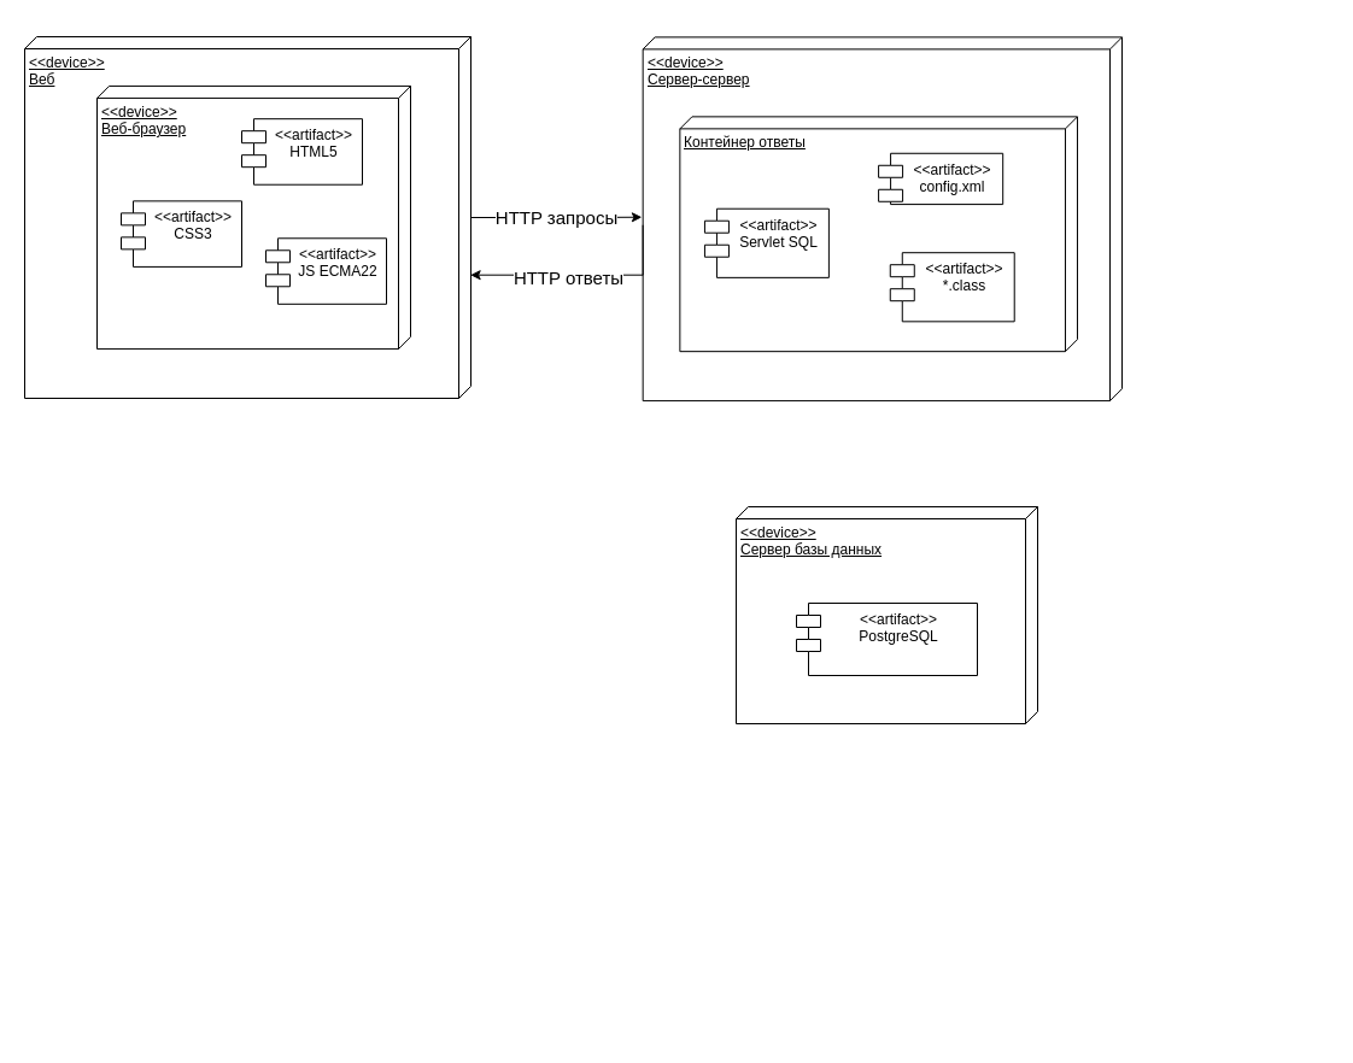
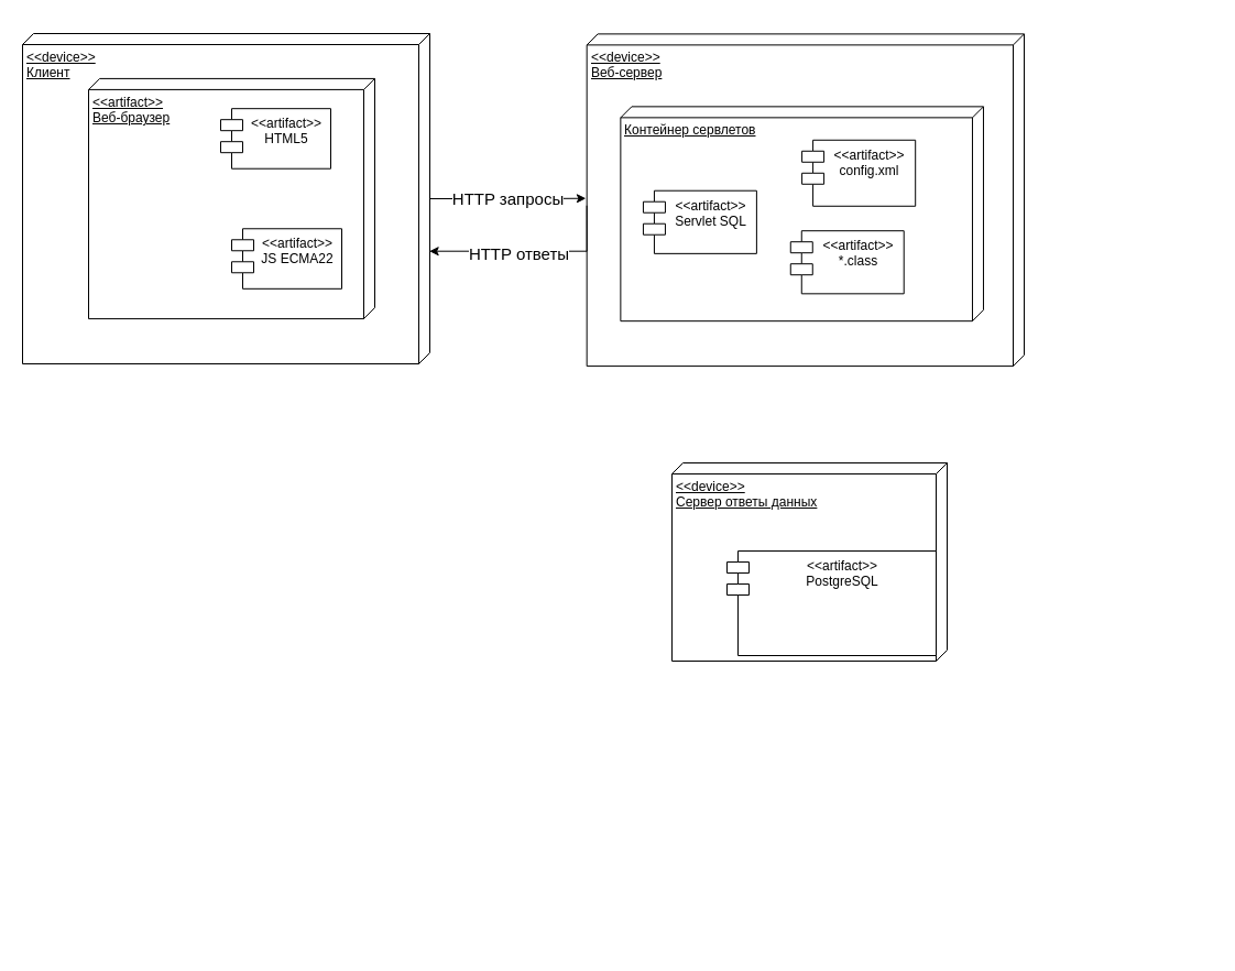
  <mxCell id="0" />
  <mxCell id="1" parent="0" />
  <mxCell id="2" value="" style="group" vertex="1" connectable="0" parent="1"><mxGeometry x="50" y="30" width="370" height="300" as="geometry" /></mxCell>
  <mxCell id="3" value="" style="group" vertex="1" connectable="0" parent="2"><mxGeometry x="-30" width="370" height="300" as="geometry" /></mxCell>
- <mxCell id="4" value="&lt;div&gt;&amp;lt;&amp;lt;device&amp;gt;&amp;gt;&lt;/div&gt;Веб" style="verticalAlign=top;align=left;spacingTop=8;spacingLeft=2;spacingRight=12;shape=cube;size=10;direction=south;fontStyle=4;html=1;whiteSpace=wrap;" vertex="1" parent="3"><mxGeometry width="370" height="300" as="geometry" /></mxCell>
+ <mxCell id="4" value="&lt;div&gt;&amp;lt;&amp;lt;device&amp;gt;&amp;gt;&lt;/div&gt;Клиент" style="verticalAlign=top;align=left;spacingTop=8;spacingLeft=2;spacingRight=12;shape=cube;size=10;direction=south;fontStyle=4;html=1;whiteSpace=wrap;" vertex="1" parent="3"><mxGeometry width="370" height="300" as="geometry" /></mxCell>
  <mxCell id="5" value="" style="group" vertex="1" connectable="0" parent="3"><mxGeometry x="60" y="40.909" width="260" height="218.182" as="geometry" /></mxCell>
- <mxCell id="6" value="&amp;lt;&amp;lt;device&amp;gt;&amp;gt;&lt;div&gt;Веб-браузер&lt;/div&gt;" style="verticalAlign=top;align=left;spacingTop=8;spacingLeft=2;spacingRight=12;shape=cube;size=10;direction=south;fontStyle=4;html=1;whiteSpace=wrap;" vertex="1" parent="5"><mxGeometry width="260" height="218.182" as="geometry" /></mxCell>
- <mxCell id="7" value="&amp;lt;&amp;lt;artifact&amp;gt;&amp;gt;&lt;div&gt;JS ECMA22&lt;/div&gt;" style="shape=module;align=left;spacingLeft=20;align=center;verticalAlign=top;whiteSpace=wrap;html=1;" vertex="1" parent="5"><mxGeometry x="140" y="126.364" width="100" height="54.545" as="geometry" /></mxCell>
+ <mxCell id="6" value="&amp;lt;&amp;lt;artifact&amp;gt;&amp;gt;&lt;div&gt;Веб-браузер&lt;/div&gt;" style="verticalAlign=top;align=left;spacingTop=8;spacingLeft=2;spacingRight=12;shape=cube;size=10;direction=south;fontStyle=4;html=1;whiteSpace=wrap;" vertex="1" parent="5"><mxGeometry width="260" height="218.182" as="geometry" /></mxCell>
+ <mxCell id="7" value="&amp;lt;&amp;lt;artifact&amp;gt;&amp;gt;&lt;div&gt;JS ECMA22&lt;/div&gt;" style="shape=module;align=left;spacingLeft=20;align=center;verticalAlign=top;whiteSpace=wrap;html=1;" vertex="1" parent="5"><mxGeometry x="130" y="136.364" width="100" height="54.545" as="geometry" /></mxCell>
  <mxCell id="8" value="&amp;lt;&amp;lt;artifact&amp;gt;&amp;gt;&lt;div&gt;HTML5&lt;/div&gt;" style="shape=module;align=left;spacingLeft=20;align=center;verticalAlign=top;whiteSpace=wrap;html=1;" vertex="1" parent="5"><mxGeometry x="120" y="27.273" width="100" height="54.545" as="geometry" /></mxCell>
- <mxCell id="9" value="&amp;lt;&amp;lt;artifact&amp;gt;&amp;gt;&lt;div&gt;CSS3&lt;/div&gt;" style="shape=module;align=left;spacingLeft=20;align=center;verticalAlign=top;whiteSpace=wrap;html=1;" vertex="1" parent="5"><mxGeometry x="20" y="95.455" width="100" height="54.545" as="geometry" /></mxCell>
  <mxCell id="10" value="" style="group" vertex="1" connectable="0" parent="1"><mxGeometry x="440" y="20" width="490" height="360" as="geometry" /></mxCell>
  <mxCell id="11" value="" style="group" vertex="1" connectable="0" parent="10"><mxGeometry x="-8.853" width="498.853" height="360.0" as="geometry" /></mxCell>
  <mxCell id="12" value="" style="group" vertex="1" connectable="0" parent="11"><mxGeometry x="-9.031" y="17.143" width="507.884" height="342.857" as="geometry" /></mxCell>
  <mxCell id="13" value="" style="group" vertex="1" connectable="0" parent="12"><mxGeometry x="110.539" y="-6.753" width="397.345" height="301.714" as="geometry" /></mxCell>
- <mxCell id="14" value="&lt;div&gt;&amp;lt;&amp;lt;device&amp;gt;&amp;gt;&lt;/div&gt;&lt;div&gt;Сервер-сервер&lt;/div&gt;" style="verticalAlign=top;align=left;spacingTop=8;spacingLeft=2;spacingRight=12;shape=cube;size=10;direction=south;fontStyle=4;html=1;whiteSpace=wrap;" vertex="1" parent="13"><mxGeometry width="397.345" height="301.714" as="geometry" /></mxCell>
+ <mxCell id="14" value="&lt;div&gt;&amp;lt;&amp;lt;device&amp;gt;&amp;gt;&lt;/div&gt;&lt;div&gt;Веб-сервер&lt;/div&gt;" style="verticalAlign=top;align=left;spacingTop=8;spacingLeft=2;spacingRight=12;shape=cube;size=10;direction=south;fontStyle=4;html=1;whiteSpace=wrap;" vertex="1" parent="13"><mxGeometry width="397.345" height="301.714" as="geometry" /></mxCell>
  <mxCell id="15" value="" style="group" vertex="1" connectable="0" parent="13"><mxGeometry x="30.709" y="65.974" width="329.608" height="194.805" as="geometry" /></mxCell>
- <mxCell id="16" value="&lt;div&gt;Контейнер ответы&lt;/div&gt;" style="verticalAlign=top;align=left;spacingTop=8;spacingLeft=2;spacingRight=12;shape=cube;size=10;direction=south;fontStyle=4;html=1;whiteSpace=wrap;" vertex="1" parent="15"><mxGeometry width="329.608" height="194.805" as="geometry" /></mxCell>
+ <mxCell id="16" value="&lt;div&gt;Контейнер сервлетов&lt;/div&gt;" style="verticalAlign=top;align=left;spacingTop=8;spacingLeft=2;spacingRight=12;shape=cube;size=10;direction=south;fontStyle=4;html=1;whiteSpace=wrap;" vertex="1" parent="15"><mxGeometry width="329.608" height="194.805" as="geometry" /></mxCell>
  <mxCell id="17" value="&amp;lt;&amp;lt;artifact&amp;gt;&amp;gt;&lt;div&gt;Servlet SQL&lt;/div&gt;" style="shape=module;align=left;spacingLeft=20;align=center;verticalAlign=top;whiteSpace=wrap;html=1;" vertex="1" parent="15"><mxGeometry x="20.587" y="76.364" width="102.948" height="57.143" as="geometry" /></mxCell>
- <mxCell id="18" value="&amp;lt;&amp;lt;artifact&amp;gt;&amp;gt;&lt;div&gt;config.xml&lt;/div&gt;" style="shape=module;align=left;spacingLeft=20;align=center;verticalAlign=top;whiteSpace=wrap;html=1;" vertex="1" parent="15"><mxGeometry x="164.716" y="30.41" width="103.123" height="42.317" as="geometry" /></mxCell>
- <mxCell id="19" value="&amp;lt;&amp;lt;artifact&amp;gt;&amp;gt;&lt;div&gt;*.class&lt;/div&gt;" style="shape=module;align=left;spacingLeft=20;align=center;verticalAlign=top;whiteSpace=wrap;html=1;" vertex="1" parent="15"><mxGeometry x="174.419" y="112.827" width="102.948" height="57.143" as="geometry" /></mxCell>
+ <mxCell id="18" value="&amp;lt;&amp;lt;artifact&amp;gt;&amp;gt;&lt;div&gt;config.xml&lt;/div&gt;" style="shape=module;align=left;spacingLeft=20;align=center;verticalAlign=top;whiteSpace=wrap;html=1;" vertex="1" parent="15"><mxGeometry x="164.716" y="30.41" width="103.123" height="60" as="geometry" /></mxCell>
+ <mxCell id="19" value="&amp;lt;&amp;lt;artifact&amp;gt;&amp;gt;&lt;div&gt;*.class&lt;/div&gt;" style="shape=module;align=left;spacingLeft=20;align=center;verticalAlign=top;whiteSpace=wrap;html=1;" vertex="1" parent="15"><mxGeometry x="154.419" y="112.827" width="102.948" height="57.143" as="geometry" /></mxCell>
  <mxCell id="20" value="" style="group" vertex="1" connectable="0" parent="1"><mxGeometry x="620" y="430" width="480" height="430" as="geometry" /></mxCell>
  <mxCell id="21" value="" style="group" vertex="1" connectable="0" parent="20"><mxGeometry width="250" height="180" as="geometry" /></mxCell>
  <mxCell id="22" value="" style="group" vertex="1" connectable="0" parent="21"><mxGeometry x="-10" y="-10" width="250" height="180" as="geometry" /></mxCell>
- <mxCell id="23" value="&lt;div&gt;&amp;lt;&amp;lt;device&amp;gt;&amp;gt;&lt;/div&gt;Сервер базы данных" style="verticalAlign=top;align=left;spacingTop=8;spacingLeft=2;spacingRight=12;shape=cube;size=10;direction=south;fontStyle=4;html=1;whiteSpace=wrap;" vertex="1" parent="22"><mxGeometry width="250" height="180" as="geometry" /></mxCell>
- <mxCell id="24" value="&amp;lt;&amp;lt;artifact&amp;gt;&amp;gt;&lt;div&gt;PostgreSQL&lt;/div&gt;" style="shape=module;align=left;spacingLeft=20;align=center;verticalAlign=top;whiteSpace=wrap;html=1;" vertex="1" parent="22"><mxGeometry x="50" y="80" width="150" height="60" as="geometry" /></mxCell>
+ <mxCell id="23" value="&lt;div&gt;&amp;lt;&amp;lt;device&amp;gt;&amp;gt;&lt;/div&gt;Сервер ответы данных" style="verticalAlign=top;align=left;spacingTop=8;spacingLeft=2;spacingRight=12;shape=cube;size=10;direction=south;fontStyle=4;html=1;whiteSpace=wrap;" vertex="1" parent="22"><mxGeometry width="250" height="180" as="geometry" /></mxCell>
+ <mxCell id="24" value="&amp;lt;&amp;lt;artifact&amp;gt;&amp;gt;&lt;div&gt;PostgreSQL&lt;/div&gt;" style="shape=module;align=left;spacingLeft=20;align=center;verticalAlign=top;whiteSpace=wrap;html=1;" vertex="1" parent="22"><mxGeometry x="50" y="80" width="190" height="95" as="geometry" /></mxCell>
  <mxCell id="25" style="edgeStyle=orthogonalEdgeStyle;rounded=0;orthogonalLoop=1;jettySize=auto;html=1;entryX=0.495;entryY=1.002;entryDx=0;entryDy=0;entryPerimeter=0;" edge="1" parent="1" source="4" target="14"><mxGeometry relative="1" as="geometry" /></mxCell>
  <mxCell id="26" value="HTTP запросы" style="edgeLabel;html=1;align=center;verticalAlign=middle;resizable=0;points=[];fontSize=15;" vertex="1" connectable="0" parent="25"><mxGeometry x="0.125" relative="1" as="geometry"><mxPoint x="-9" as="offset" /></mxGeometry></mxCell>
  <mxCell id="27" style="edgeStyle=orthogonalEdgeStyle;rounded=0;orthogonalLoop=1;jettySize=auto;html=1;exitX=0;exitY=0;exitDx=155.857;exitDy=397.345;exitPerimeter=0;entryX=0.659;entryY=0.001;entryDx=0;entryDy=0;entryPerimeter=0;" edge="1" parent="1" source="14" target="4"><mxGeometry relative="1" as="geometry"><Array as="points"><mxPoint x="533" y="228" /></Array></mxGeometry></mxCell>
  <mxCell id="28" value="HTTP ответы" style="edgeLabel;html=1;align=center;verticalAlign=middle;resizable=0;points=[];fontSize=15;" vertex="1" connectable="0" parent="27"><mxGeometry x="-0.003" y="5" relative="1" as="geometry"><mxPoint x="-12" y="-3" as="offset" /></mxGeometry></mxCell>
